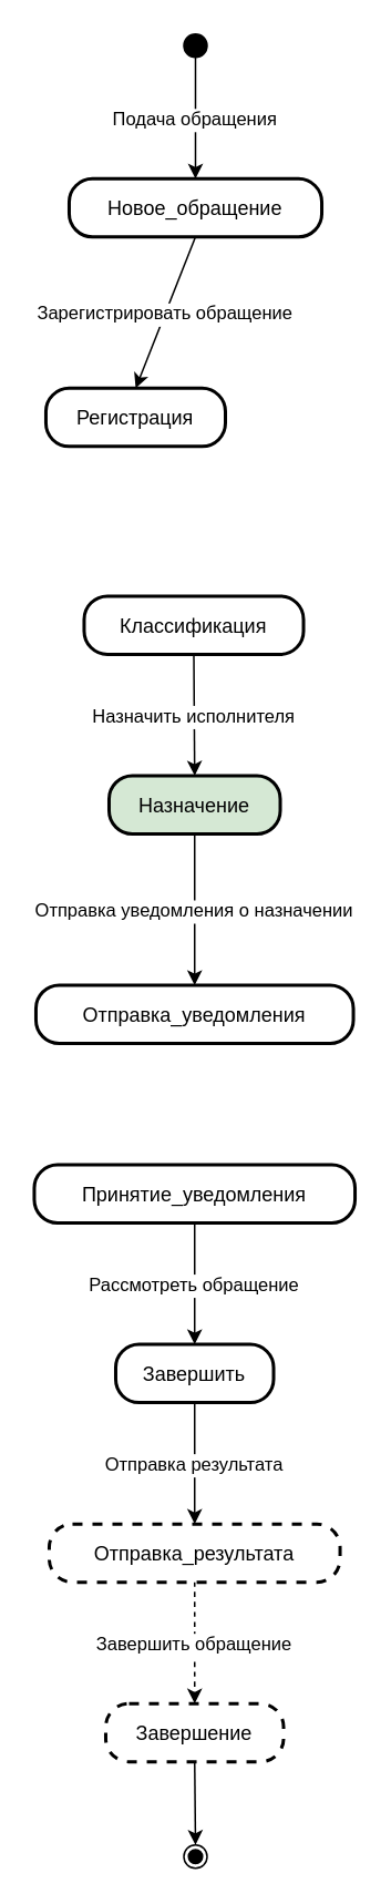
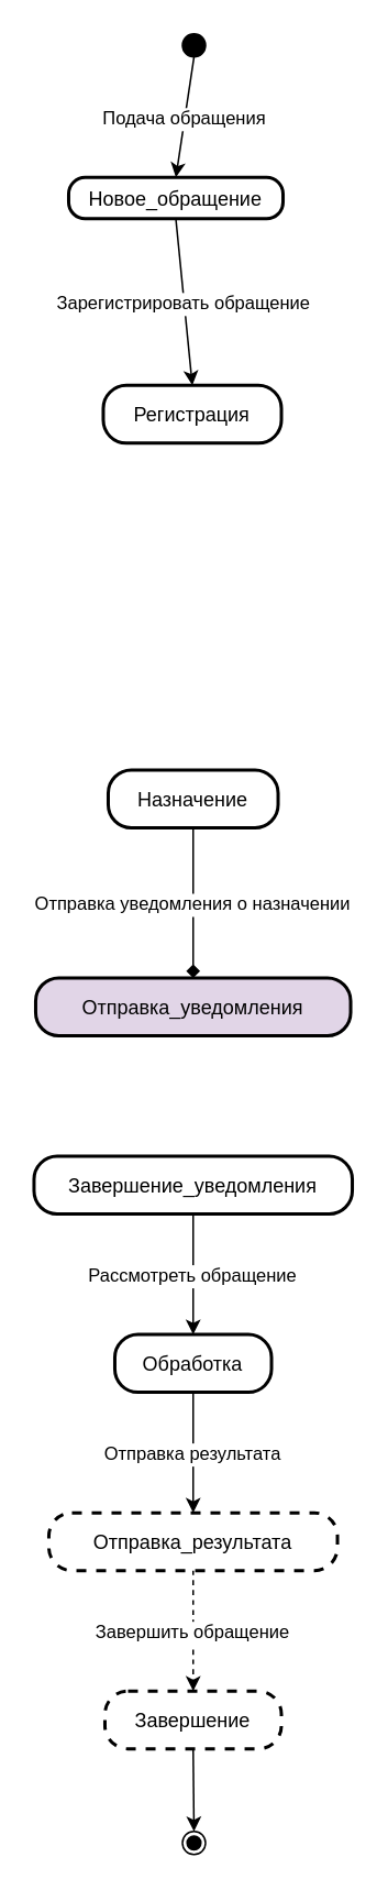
  <mxCell id="0" />
  <mxCell id="1" parent="0" />
  <mxCell id="2" value="" style="ellipse;fillColor=strokeColor;" vertex="1" parent="1"><mxGeometry x="110" y="20" width="14" height="14" as="geometry" /></mxCell>
- <mxCell id="3" value="Новое_обращение" style="rounded=1;arcSize=40;strokeWidth=2" vertex="1" parent="1"><mxGeometry x="41" y="107" width="152" height="35" as="geometry" /></mxCell>
- <mxCell id="4" value="Регистрация" style="rounded=1;arcSize=40;strokeWidth=2" vertex="1" parent="1"><mxGeometry x="27" y="233" width="108" height="35" as="geometry" /></mxCell>
- <mxCell id="5" value="Классификация" style="rounded=1;arcSize=40;strokeWidth=2" vertex="1" parent="1"><mxGeometry x="50" y="358" width="132" height="35" as="geometry" /></mxCell>
- <mxCell id="6" value="Назначение" style="rounded=1;arcSize=40;strokeWidth=2;fillColor=#d5e8d4;" vertex="1" parent="1"><mxGeometry x="65" y="466" width="103" height="35" as="geometry" /></mxCell>
- <mxCell id="7" value="Отправка_уведомления" style="rounded=1;arcSize=40;strokeWidth=2" vertex="1" parent="1"><mxGeometry x="21" y="592" width="191" height="35" as="geometry" /></mxCell>
- <mxCell id="8" value="Принятие_уведомления" style="rounded=1;arcSize=40;strokeWidth=2" vertex="1" parent="1"><mxGeometry x="20" y="700" width="193" height="35" as="geometry" /></mxCell>
- <mxCell id="9" value="Завершить" style="rounded=1;arcSize=40;strokeWidth=2" vertex="1" parent="1"><mxGeometry x="69" y="808" width="95" height="35" as="geometry" /></mxCell>
+ <mxCell id="3" value="Новое_обращение" style="rounded=1;arcSize=40;strokeWidth=2" vertex="1" parent="1"><mxGeometry x="41" y="107" width="130" height="25" as="geometry" /></mxCell>
+ <mxCell id="4" value="Регистрация" style="rounded=1;arcSize=40;strokeWidth=2" vertex="1" parent="1"><mxGeometry x="62" y="233" width="108" height="35" as="geometry" /></mxCell>
+ <mxCell id="6" value="Назначение" style="rounded=1;arcSize=40;strokeWidth=2" vertex="1" parent="1"><mxGeometry x="65" y="466" width="103" height="35" as="geometry" /></mxCell>
+ <mxCell id="7" value="Отправка_уведомления" style="rounded=1;arcSize=40;strokeWidth=2;fillColor=#e1d5e7;" vertex="1" parent="1"><mxGeometry x="21" y="592" width="191" height="35" as="geometry" /></mxCell>
+ <mxCell id="8" value="Завершение_уведомления" style="rounded=1;arcSize=40;strokeWidth=2" vertex="1" parent="1"><mxGeometry x="20" y="700" width="193" height="35" as="geometry" /></mxCell>
+ <mxCell id="9" value="Обработка" style="rounded=1;arcSize=40;strokeWidth=2" vertex="1" parent="1"><mxGeometry x="69" y="808" width="95" height="35" as="geometry" /></mxCell>
  <mxCell id="10" value="Отправка_результата" style="rounded=1;arcSize=40;strokeWidth=2;dashed=1;" vertex="1" parent="1"><mxGeometry x="29" y="916" width="175" height="35" as="geometry" /></mxCell>
  <mxCell id="11" value="Завершение" style="rounded=1;arcSize=40;strokeWidth=2;dashed=1;" vertex="1" parent="1"><mxGeometry x="63" y="1024" width="107" height="35" as="geometry" /></mxCell>
  <mxCell id="12" value="" style="ellipse;shape=endState;fillColor=strokeColor;" vertex="1" parent="1"><mxGeometry x="110" y="1109" width="14" height="14" as="geometry" /></mxCell>
  <mxCell id="13" value="Подача обращения" style="curved=1;startArrow=none;;exitX=0.47;exitY=1;entryX=0.5;entryY=0;rounded=0;" edge="1" parent="1" source="2" target="3"><mxGeometry relative="1" as="geometry"><Array as="points" /></mxGeometry></mxCell>
  <mxCell id="14" value="Зарегистрировать обращение" style="curved=1;startArrow=none;;exitX=0.5;exitY=1;entryX=0.5;entryY=-0.01;rounded=0;" edge="1" parent="1" source="3" target="4"><mxGeometry relative="1" as="geometry"><Array as="points" /></mxGeometry></mxCell>
- <mxCell id="15" value="Назначить исполнителя" style="curved=1;startArrow=none;;exitX=0.5;exitY=1.01;entryX=0.5;entryY=0.01;rounded=0;" edge="1" parent="1" source="5" target="6"><mxGeometry relative="1" as="geometry"><Array as="points" /></mxGeometry></mxCell>
- <mxCell id="16" value="Отправка уведомления о назначении" style="curved=1;startArrow=none;;exitX=0.5;exitY=1.01;entryX=0.5;entryY=-0.01;rounded=0;" edge="1" parent="1" source="6" target="7"><mxGeometry relative="1" as="geometry"><Array as="points" /></mxGeometry></mxCell>
+ <mxCell id="16" value="Отправка уведомления о назначении" style="curved=1;startArrow=none;exitX=0.5;exitY=1.01;entryX=0.5;entryY=-0.01;rounded=0;endArrow=diamond;" edge="1" parent="1" source="6" target="7"><mxGeometry relative="1" as="geometry"><Array as="points" /></mxGeometry></mxCell>
  <mxCell id="17" value="Рассмотреть обращение" style="curved=1;startArrow=none;;exitX=0.5;exitY=0.99;entryX=0.5;entryY=-0.01;rounded=0;" edge="1" parent="1" source="8" target="9"><mxGeometry relative="1" as="geometry"><Array as="points" /></mxGeometry></mxCell>
  <mxCell id="18" value="Отправка результата" style="curved=1;startArrow=none;;exitX=0.5;exitY=0.99;entryX=0.5;entryY=-0.01;rounded=0;" edge="1" parent="1" source="9" target="10"><mxGeometry relative="1" as="geometry"><Array as="points" /></mxGeometry></mxCell>
  <mxCell id="19" value="Завершить обращение" style="curved=1;startArrow=none;exitX=0.5;exitY=0.99;entryX=0.5;entryY=-0.01;rounded=0;dashed=1;" edge="1" parent="1" source="10" target="11"><mxGeometry relative="1" as="geometry"><Array as="points" /></mxGeometry></mxCell>
  <mxCell id="20" value="" style="curved=1;startArrow=none;;exitX=0.5;exitY=0.99;entryX=0.47;entryY=-0.01;rounded=0;" edge="1" parent="1" source="11" target="12"><mxGeometry relative="1" as="geometry"><Array as="points" /></mxGeometry></mxCell>
